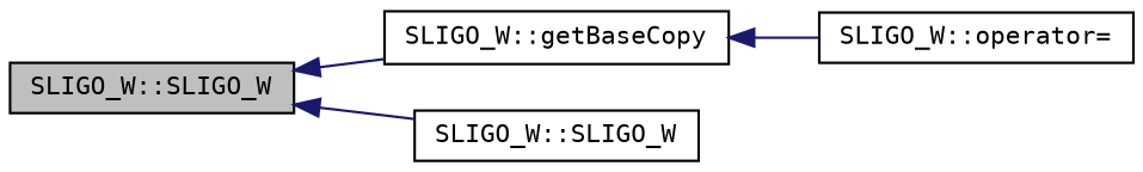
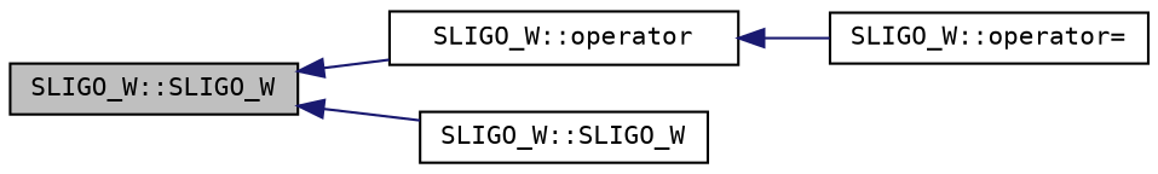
  digraph {
    rankdir=LR
    fontname="DejaVu Sans Mono"
    node [color=black fillcolor=white fontname="DejaVu Sans Mono" fontsize=10 shape=record style=filled]
    edge [color=midnightblue dir=back fontname="DejaVu Sans Mono" fontsize=10 labelfontname=Helvetica labelfontsize=10 style=solid]
    n1 [fillcolor=grey75 fontcolor=black height=0.2 label="SLIGO_W::SLIGO_W" width=0.4]
-   n2 [height=0.2 label="SLIGO_W::getBaseCopy" width=0.4]
+   n2 [height=0.2 label="SLIGO_W::operator" width=0.4]
    n3 [height=0.2 label="SLIGO_W::SLIGO_W" width=0.4]
    n4 [height=0.2 label="SLIGO_W::operator=" width=0.4]
    n1 -> n2
    n1 -> n3
    n2 -> n4
  }
